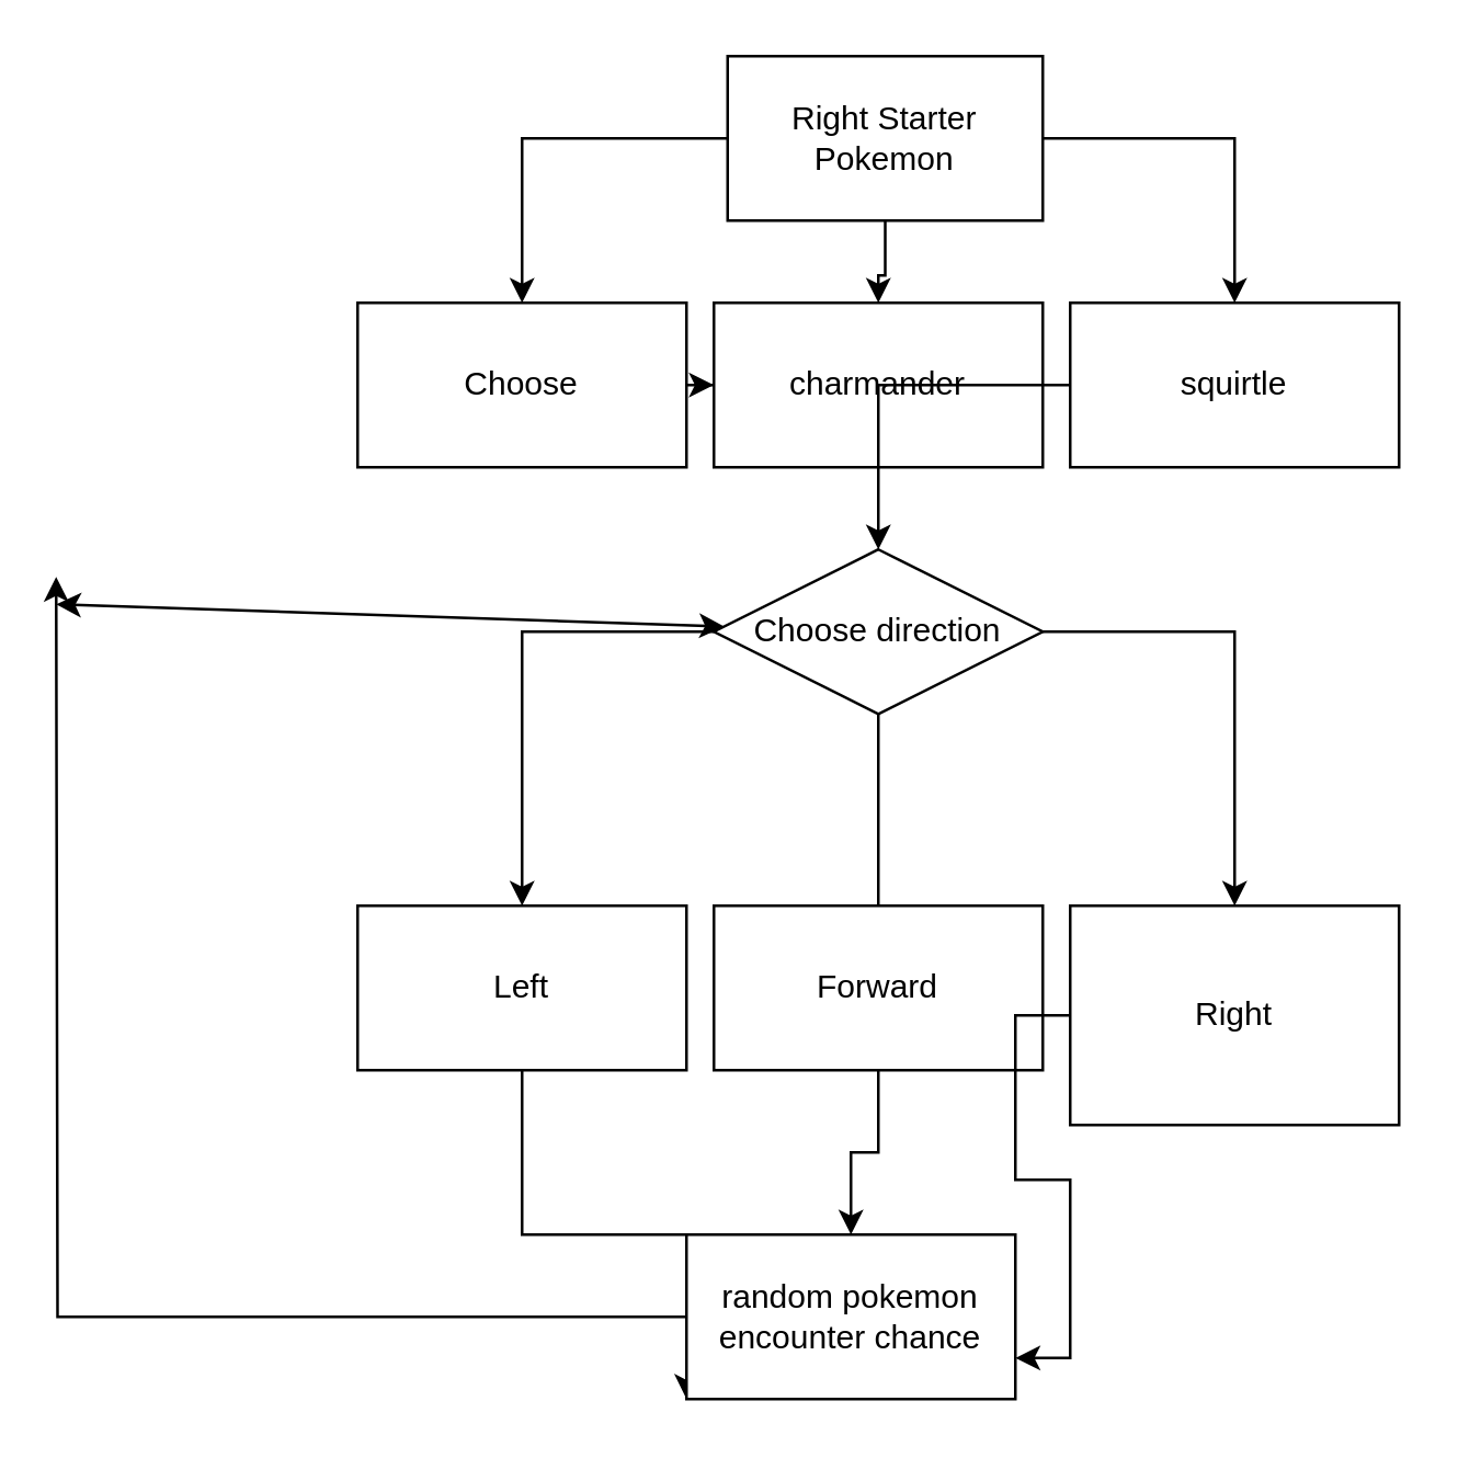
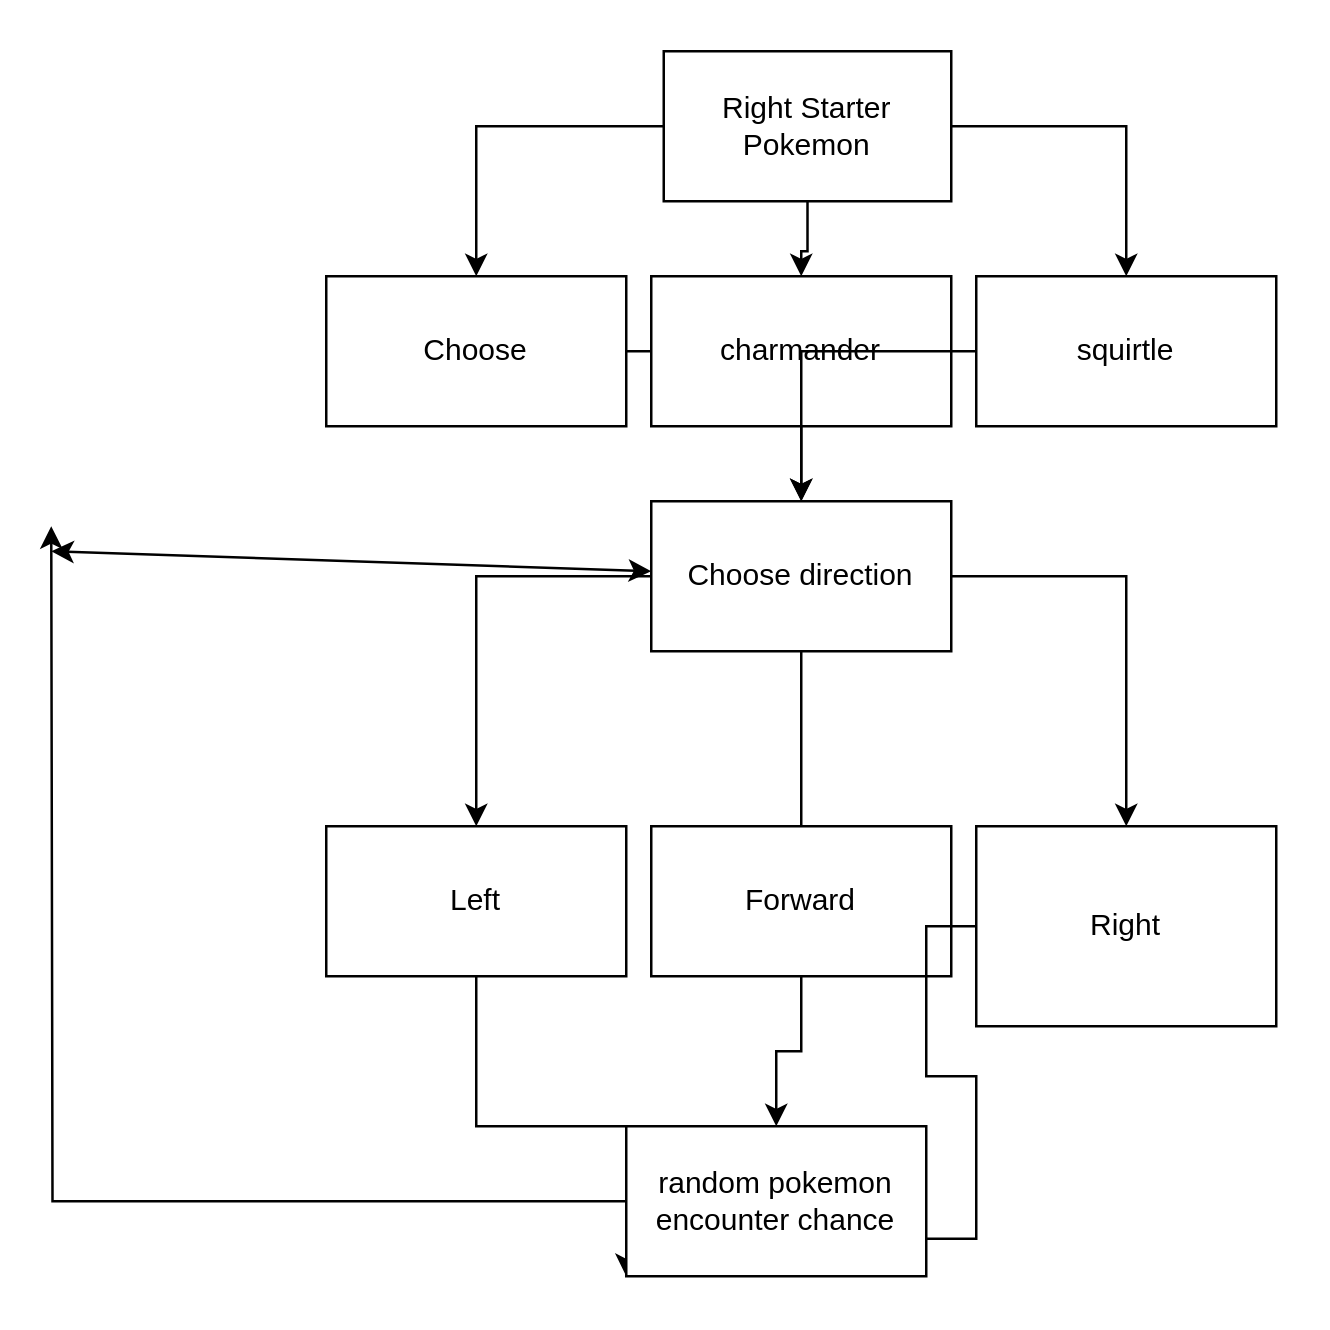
  <mxCell id="0" />
  <mxCell id="1" parent="0" />
  <mxCell id="2" style="edgeStyle=orthogonalEdgeStyle;rounded=0;orthogonalLoop=1;jettySize=auto;html=1;" edge="1" parent="1" source="5" target="10"><mxGeometry relative="1" as="geometry" /></mxCell>
  <mxCell id="3" style="edgeStyle=orthogonalEdgeStyle;rounded=0;orthogonalLoop=1;jettySize=auto;html=1;" edge="1" parent="1" source="5" target="8"><mxGeometry relative="1" as="geometry" /></mxCell>
  <mxCell id="4" style="edgeStyle=orthogonalEdgeStyle;rounded=0;orthogonalLoop=1;jettySize=auto;html=1;" edge="1" parent="1" source="5" target="7"><mxGeometry relative="1" as="geometry" /></mxCell>
  <mxCell id="5" value="Right Starter Pokemon" style="rounded=0;whiteSpace=wrap;html=1;" vertex="1" parent="1"><mxGeometry x="265" y="20" width="115" height="60" as="geometry" /></mxCell>
- <mxCell id="6" style="edgeStyle=orthogonalEdgeStyle;rounded=0;orthogonalLoop=1;jettySize=auto;html=1;" edge="1" parent="1" source="7" target="8"><mxGeometry relative="1" as="geometry" /></mxCell>
+ <mxCell id="6" style="edgeStyle=orthogonalEdgeStyle;rounded=0;orthogonalLoop=1;jettySize=auto;html=1;" edge="1" parent="1" source="7" target="14"><mxGeometry relative="1" as="geometry" /></mxCell>
  <mxCell id="7" value="Choose" style="rounded=0;whiteSpace=wrap;html=1;" vertex="1" parent="1"><mxGeometry x="130" y="110" width="120" height="60" as="geometry" /></mxCell>
  <mxCell id="8" value="charmander" style="rounded=0;whiteSpace=wrap;html=1;" vertex="1" parent="1"><mxGeometry x="260" y="110" width="120" height="60" as="geometry" /></mxCell>
  <mxCell id="9" style="edgeStyle=orthogonalEdgeStyle;rounded=0;orthogonalLoop=1;jettySize=auto;html=1;" edge="1" parent="1" source="10" target="14"><mxGeometry relative="1" as="geometry" /></mxCell>
  <mxCell id="10" value="squirtle" style="rounded=0;whiteSpace=wrap;html=1;" vertex="1" parent="1"><mxGeometry x="390" y="110" width="120" height="60" as="geometry" /></mxCell>
  <mxCell id="11" style="edgeStyle=orthogonalEdgeStyle;rounded=0;orthogonalLoop=1;jettySize=auto;html=1;" edge="1" parent="1" source="14"><mxGeometry relative="1" as="geometry"><mxPoint x="320" y="350" as="targetPoint" /></mxGeometry></mxCell>
  <mxCell id="12" style="edgeStyle=orthogonalEdgeStyle;rounded=0;orthogonalLoop=1;jettySize=auto;html=1;" edge="1" parent="1" source="14" target="20"><mxGeometry relative="1" as="geometry" /></mxCell>
  <mxCell id="13" style="edgeStyle=orthogonalEdgeStyle;rounded=0;orthogonalLoop=1;jettySize=auto;html=1;" edge="1" parent="1" source="14" target="16"><mxGeometry relative="1" as="geometry" /></mxCell>
- <mxCell id="14" value="Choose direction" style="rhombus;whiteSpace=wrap;html=1;" vertex="1" parent="1"><mxGeometry x="260" y="200" width="120" height="60" as="geometry" /></mxCell>
+ <mxCell id="14" value="Choose direction" style="rounded=0;whiteSpace=wrap;html=1;" vertex="1" parent="1"><mxGeometry x="260" y="200" width="120" height="60" as="geometry" /></mxCell>
  <mxCell id="15" style="edgeStyle=orthogonalEdgeStyle;rounded=0;orthogonalLoop=1;jettySize=auto;html=1;" edge="1" parent="1" source="16"><mxGeometry relative="1" as="geometry"><mxPoint x="250" y="510" as="targetPoint" /></mxGeometry></mxCell>
  <mxCell id="16" value="Left" style="rounded=0;whiteSpace=wrap;html=1;" vertex="1" parent="1"><mxGeometry x="130" y="330" width="120" height="60" as="geometry" /></mxCell>
  <mxCell id="17" style="edgeStyle=orthogonalEdgeStyle;rounded=0;orthogonalLoop=1;jettySize=auto;html=1;" edge="1" parent="1" source="18" target="22"><mxGeometry relative="1" as="geometry" /></mxCell>
  <mxCell id="18" value="Forward" style="rounded=0;whiteSpace=wrap;html=1;" vertex="1" parent="1"><mxGeometry x="260" y="330" width="120" height="60" as="geometry" /></mxCell>
- <mxCell id="19" style="edgeStyle=orthogonalEdgeStyle;rounded=0;orthogonalLoop=1;jettySize=auto;html=1;entryX=1;entryY=0.75;entryDx=0;entryDy=0;" edge="1" parent="1" source="20" target="22"><mxGeometry relative="1" as="geometry" /></mxCell>
+ <mxCell id="19" style="edgeStyle=orthogonalEdgeStyle;rounded=0;orthogonalLoop=1;jettySize=auto;html=1;entryX=1;entryY=0.75;entryDx=0;entryDy=0;endArrow=none;" edge="1" parent="1" source="20" target="22"><mxGeometry relative="1" as="geometry" /></mxCell>
  <mxCell id="20" value="Right" style="rounded=0;whiteSpace=wrap;html=1;" vertex="1" parent="1"><mxGeometry x="390" y="330" width="120" height="80" as="geometry" /></mxCell>
  <mxCell id="21" style="edgeStyle=orthogonalEdgeStyle;rounded=0;orthogonalLoop=1;jettySize=auto;html=1;" edge="1" parent="1" source="22"><mxGeometry relative="1" as="geometry"><mxPoint x="20" y="210" as="targetPoint" /></mxGeometry></mxCell>
  <mxCell id="22" value="random pokemon encounter chance" style="rounded=0;whiteSpace=wrap;html=1;" vertex="1" parent="1"><mxGeometry x="250" y="450" width="120" height="60" as="geometry" /></mxCell>
  <mxCell id="23" value="" style="endArrow=classic;startArrow=classic;html=1;rounded=0;" edge="1" parent="1" target="14"><mxGeometry width="50" height="50" relative="1" as="geometry"><mxPoint x="20" y="220" as="sourcePoint" /><mxPoint x="350" y="300" as="targetPoint" /></mxGeometry></mxCell>
